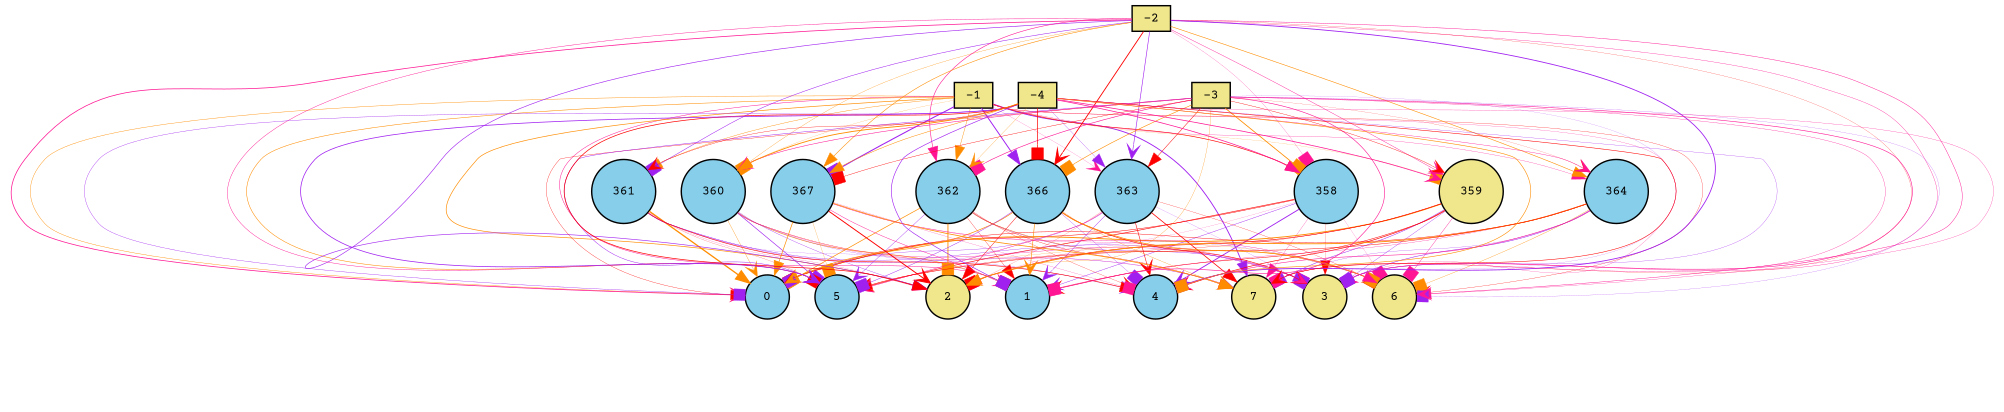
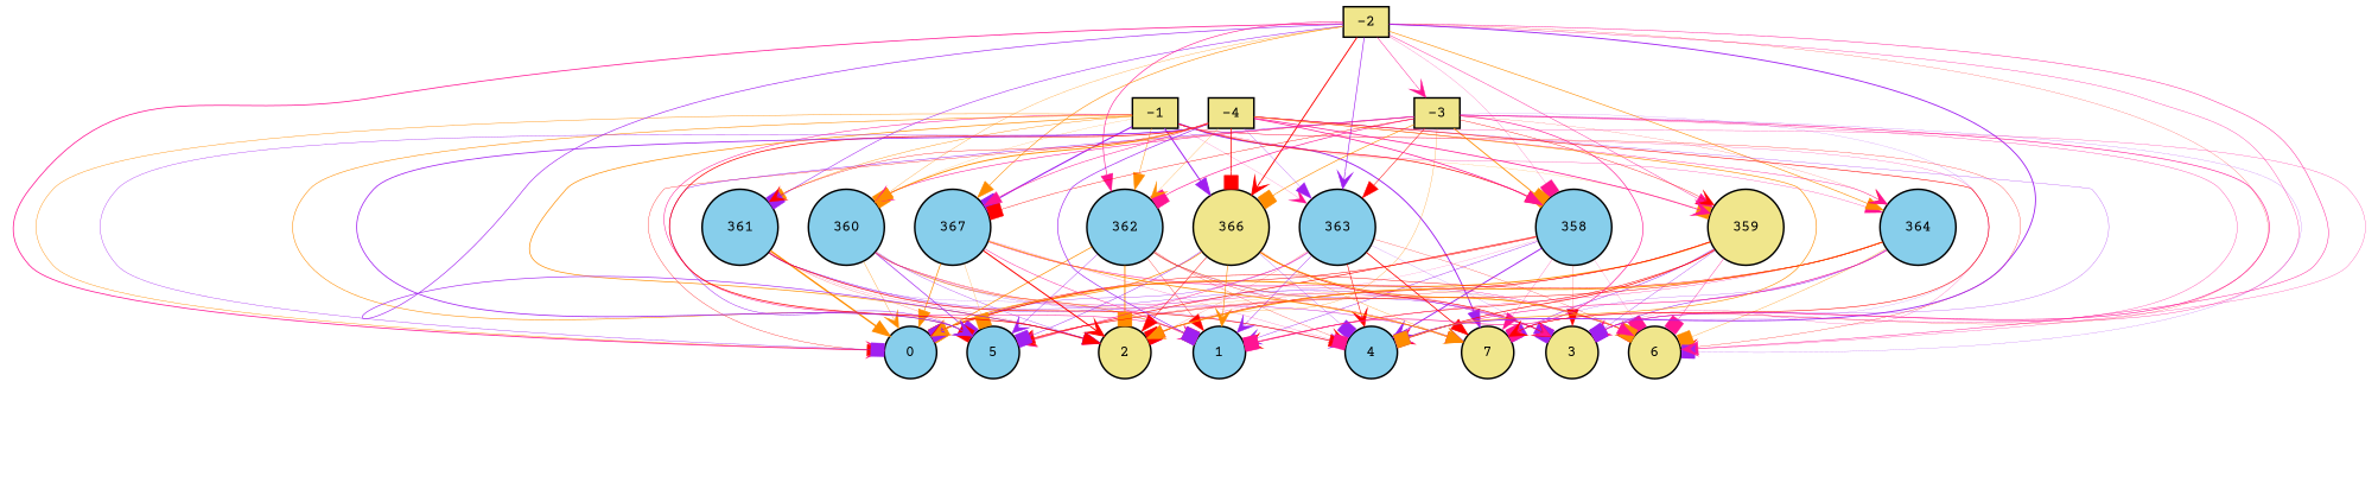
  digraph {
    fontname="Courier Prime"
    node [fillcolor=skyblue fontname="Courier Prime" fontsize=9 shape=circle style=filled]
    edge [arrowhead=vee color=purple fontname="Courier Prime" style=solid]
    -1 [fillcolor=khaki height=0.2 shape=box width=0.2]
    0 [height=0.2 width=0.2]
    1 [height=0.2 width=0.2]
    2 [fillcolor=khaki height=0.2 width=0.2]
    3 [fillcolor=khaki height=0.2 width=0.2]
    5 [height=0.2 width=0.2]
    6 [fillcolor=khaki height=0.2 width=0.2]
    7 [fillcolor=khaki height=0.2 width=0.2]
    358 [height=0.2 width=0.2]
    359 [fillcolor=khaki height=0.2 width=0.2]
    360 [height=0.2 width=0.2]
    361 [height=0.2 width=0.2]
    362 [height=0.2 width=0.2]
    363 [height=0.2 width=0.2]
    364 [height=0.2 width=0.2]
-   366 [height=0.2 width=0.2]
+   366 [fillcolor=khaki height=0.2 width=0.2]
    367 [height=0.2 width=0.2]
    4 [height=0.2 width=0.2]
    -2 [fillcolor=khaki height=0.2 shape=box width=0.2]
    -3 [fillcolor=khaki height=0.2 shape=box width=0.2]
    -4 [fillcolor=khaki height=0.2 shape=box width=0.2]
    -1 -> 0 [color=darkorange penwidth=0.28346835946170856]
    -1 -> 1 [arrowhead=box color=deeppink penwidth=0.3333066796242994]
    -1 -> 2 [arrowhead=normal color=darkorange penwidth=0.4630859799452691]
    -1 -> 3 [arrowhead=box color=deeppink penwidth=0.15179987380486748]
    -1 -> 5 [color=darkorange penwidth=0.36852495385620865]
    -1 -> 6 [color=red penwidth=0.1872708291331407]
    -1 -> 7 [arrowhead=normal penwidth=0.6352012010507365]
    -1 -> 358 [arrowhead=normal color=red penwidth=0.44576529809363064]
    -1 -> 359 [arrowhead=box color=darkorange penwidth=0.10815290164065171]
    -1 -> 360 [arrowhead=box color=darkorange penwidth=0.1228285525283512]
    -1 -> 361 [arrowhead=normal color=darkorange penwidth=0.2760551328214219]
    -1 -> 362 [arrowhead=normal color=darkorange penwidth=0.28896431273366074]
    -1 -> 363 [color=deeppink penwidth=0.11768531911945412]
    -1 -> 364 [arrowhead=normal color=deeppink penwidth=0.1899090281606577]
    -1 -> 366 [arrowhead=normal penwidth=0.682078772364543]
    -1 -> 367 [arrowhead=box penwidth=0.7452698763283602]
    358 -> 0 [arrowhead=box color=red penwidth=0.3360186063341679]
    358 -> 1 [penwidth=0.28237935031232336]
    358 -> 2 [arrowhead=box color=deeppink penwidth=0.10299900453088406]
    358 -> 3 [arrowhead=normal color=red penwidth=0.12487952163956569]
    358 -> 5 [color=red penwidth=0.4249337760711346]
    358 -> 6 [arrowhead=box color=deeppink penwidth=0.10839976377137656]
    358 -> 7 [arrowhead=normal color=deeppink penwidth=0.16277364677727224]
    358 -> 4 [penwidth=0.629792387132305]
    359 -> 0 [arrowhead=normal color=darkorange penwidth=0.6553300684245663]
    359 -> 1 [color=red penwidth=0.35102929788763004]
    359 -> 2 [arrowhead=box color=red penwidth=0.3781413869573531]
    359 -> 3 [arrowhead=box penwidth=0.22915052235020522]
    359 -> 5 [arrowhead=normal color=red penwidth=0.18338867398263636]
    359 -> 6 [arrowhead=box color=deeppink penwidth=0.2517907849074972]
    359 -> 7 [arrowhead=normal penwidth=0.338310170894969]
    359 -> 4 [color=red penwidth=0.4523743691927259]
    360 -> 0 [color=darkorange penwidth=0.2282490632962865]
    360 -> 1 [arrowhead=box color=darkorange penwidth=0.39385527214626825]
    360 -> 2 [arrowhead=normal penwidth=0.22906897616417546]
    360 -> 3 [arrowhead=box color=deeppink penwidth=0.23911894209971615]
    360 -> 5 [arrowhead=box penwidth=0.4461516910426261]
    360 -> 6 [color=darkorange penwidth=0.1397401159156838]
    360 -> 7 [color=deeppink penwidth=0.16382673991433233]
    360 -> 4 [penwidth=0.15143759411695795]
    361 -> 0 [arrowhead=normal color=darkorange penwidth=0.9091738669315151]
    361 -> 1 [arrowhead=box penwidth=0.11501013923961444]
    361 -> 2 [arrowhead=normal color=deeppink penwidth=0.11489001278091904]
    361 -> 3 [arrowhead=normal penwidth=0.22374275744299044]
    361 -> 5 [arrowhead=box color=red penwidth=0.12038396925918232]
    361 -> 6 [penwidth=0.1243026048915874]
    361 -> 7 [penwidth=0.16220470763351713]
    361 -> 4 [arrowhead=normal color=red penwidth=0.4130017607513544]
    362 -> 0 [arrowhead=box color=darkorange penwidth=0.47252610277424656]
    362 -> 1 [arrowhead=normal color=red penwidth=0.20120004460429697]
    362 -> 2 [arrowhead=box color=darkorange penwidth=0.6200985161661611]
    362 -> 3 [arrowhead=box penwidth=0.266497864074411]
    362 -> 5 [penwidth=0.2465321033233468]
    362 -> 6 [color=darkorange penwidth=0.272347174714047]
    362 -> 7 [arrowhead=normal color=red penwidth=0.2196760500695129]
    362 -> 4 [color=red penwidth=0.16831193165831365]
    363 -> 0 [arrowhead=box penwidth=0.2312828233003618]
    363 -> 1 [penwidth=0.279731614987982]
    363 -> 2 [arrowhead=normal color=red penwidth=0.1054212769549639]
    363 -> 3 [arrowhead=box penwidth=0.1162066432185973]
    363 -> 5 [color=deeppink penwidth=0.3004115863976339]
    363 -> 6 [arrowhead=box color=red penwidth=0.16830281007196887]
    363 -> 7 [arrowhead=normal color=red penwidth=0.5220885962471432]
    363 -> 4 [color=red penwidth=0.37589673785293]
    364 -> 0 [color=red penwidth=0.29493568973557127]
    364 -> 1 [arrowhead=box color=deeppink penwidth=0.19244321364977143]
    364 -> 2 [arrowhead=normal color=darkorange penwidth=0.621529965260278]
    364 -> 3 [arrowhead=box penwidth=0.36017312497473364]
    364 -> 5 [color=red penwidth=0.3176529141499317]
    364 -> 6 [arrowhead=box color=darkorange penwidth=0.22913231551902558]
    364 -> 7 [arrowhead=box penwidth=0.16468817986952167]
    364 -> 4 [color=deeppink penwidth=0.3689476638954091]
    366 -> 0 [color=darkorange penwidth=0.4825676626746459]
    366 -> 1 [color=darkorange penwidth=0.40673710113707395]
    366 -> 2 [arrowhead=normal color=red penwidth=0.3087290829477817]
    366 -> 3 [color=red penwidth=0.41576375439117874]
    366 -> 5 [arrowhead=box penwidth=0.3027762625813313]
    366 -> 6 [arrowhead=box color=darkorange penwidth=0.5406419894279529]
    366 -> 7 [arrowhead=normal color=darkorange penwidth=0.21503794864200035]
    366 -> 4 [arrowhead=box penwidth=0.17840368823110775]
    367 -> 0 [arrowhead=normal color=darkorange penwidth=0.47088381226843967]
    367 -> 1 [color=deeppink penwidth=0.30004405292390546]
    367 -> 2 [color=red penwidth=0.668602553166136]
    367 -> 3 [color=deeppink penwidth=0.14974133106645082]
    367 -> 5 [arrowhead=box color=darkorange penwidth=0.15903515028076592]
    367 -> 6 [arrowhead=normal color=deeppink penwidth=0.2497136451665166]
    367 -> 7 [color=darkorange penwidth=0.5393684086684835]
    367 -> 4 [arrowhead=box color=deeppink penwidth=0.13716390724074332]
    -2 -> 0 [color=deeppink penwidth=0.5166414048930374]
    -2 -> 2 [arrowhead=normal penwidth=0.4253707277412304]
    -2 -> 3 [color=deeppink penwidth=0.23262340913318266]
-   -2 -> 5 [color=deeppink penwidth=0.29634904819803287]
+   -2 -> -3 [color=deeppink penwidth=0.29634904819803287]
    -2 -> 6 [arrowhead=normal color=deeppink penwidth=0.31016158556056267]
    -2 -> 7 [color=red penwidth=0.1359056497913286]
    -2 -> 358 [arrowhead=box color=deeppink penwidth=0.13733392597181315]
-   -2 -> 359 [color=deeppink penwidth=0.2823837295271924]
+   -2 -> 359 [arrowhead=normal color=deeppink penwidth=0.2823837295271924]
    -2 -> 360 [arrowhead=normal color=darkorange penwidth=0.20020230436233694]
    -2 -> 361 [arrowhead=box penwidth=0.354558865371831]
    -2 -> 362 [arrowhead=normal color=deeppink penwidth=0.4015696342742593]
    -2 -> 363 [penwidth=0.4218599734067149]
    -2 -> 364 [arrowhead=normal color=darkorange penwidth=0.397736984525516]
    -2 -> 366 [color=red penwidth=0.6243332474069568]
    -2 -> 367 [arrowhead=normal color=darkorange penwidth=0.3855512156352735]
    -2 -> 4 [arrowhead=box penwidth=0.5949950615547109]
    -3 -> 0 [arrowhead=normal color=red penwidth=0.21940734349642244]
    -3 -> 1 [arrowhead=box color=deeppink penwidth=0.42136371333343337]
    -3 -> 2 [color=darkorange penwidth=0.18939907601890954]
    -3 -> 3 [color=deeppink penwidth=0.40385878121997]
    -3 -> 5 [penwidth=0.32076219563442576]
    -3 -> 6 [arrowhead=box penwidth=0.12458723472503455]
    -3 -> 7 [arrowhead=box color=deeppink penwidth=0.21745379156346148]
    -3 -> 358 [arrowhead=box color=darkorange penwidth=0.5785207704739563]
    -3 -> 359 [color=red penwidth=0.2574666716410698]
    -3 -> 360 [color=deeppink penwidth=0.3655192665563266]
    -3 -> 362 [arrowhead=box color=deeppink penwidth=0.429929664707038]
    -3 -> 363 [arrowhead=normal color=red penwidth=0.3299565789228831]
    -3 -> 364 [color=red penwidth=0.1002975651672831]
    -3 -> 366 [arrowhead=box color=darkorange penwidth=0.4151069907502626]
    -3 -> 367 [arrowhead=box color=red penwidth=0.2694656710653657]
    -3 -> 4 [arrowhead=box penwidth=0.10082031740712169]
    -4 -> 0 [arrowhead=box penwidth=0.24569024910294354]
    -4 -> 1 [arrowhead=box penwidth=0.43811663528492684]
    -4 -> 2 [arrowhead=normal color=red penwidth=0.48531441050210666]
    -4 -> 3 [arrowhead=box penwidth=0.18673457393048642]
    -4 -> 5 [penwidth=0.521314329021342]
    -4 -> 6 [color=deeppink penwidth=0.1839863619103157]
    -4 -> 7 [color=red penwidth=0.37038289343609554]
    -4 -> 358 [arrowhead=normal color=deeppink penwidth=0.5096526259542584]
    -4 -> 359 [color=deeppink penwidth=0.5116909412366789]
    -4 -> 360 [arrowhead=normal color=darkorange penwidth=0.6290141896796707]
    -4 -> 361 [color=red penwidth=0.23208179078329202]
    -4 -> 362 [color=darkorange penwidth=0.1697513831829484]
    -4 -> 363 [arrowhead=normal penwidth=0.17615224171560126]
    -4 -> 364 [color=deeppink penwidth=0.2569613947565963]
    -4 -> 366 [arrowhead=box color=red penwidth=0.49352538129215373]
-   -4 -> 367 [arrowhead=normal color=darkorange penwidth=0.3381350119081389]
+   -4 -> 367 [arrowhead=normal color=deeppink penwidth=0.3381350119081389]
    -4 -> 4 [arrowhead=box color=darkorange penwidth=0.41622408350082063]
  }
